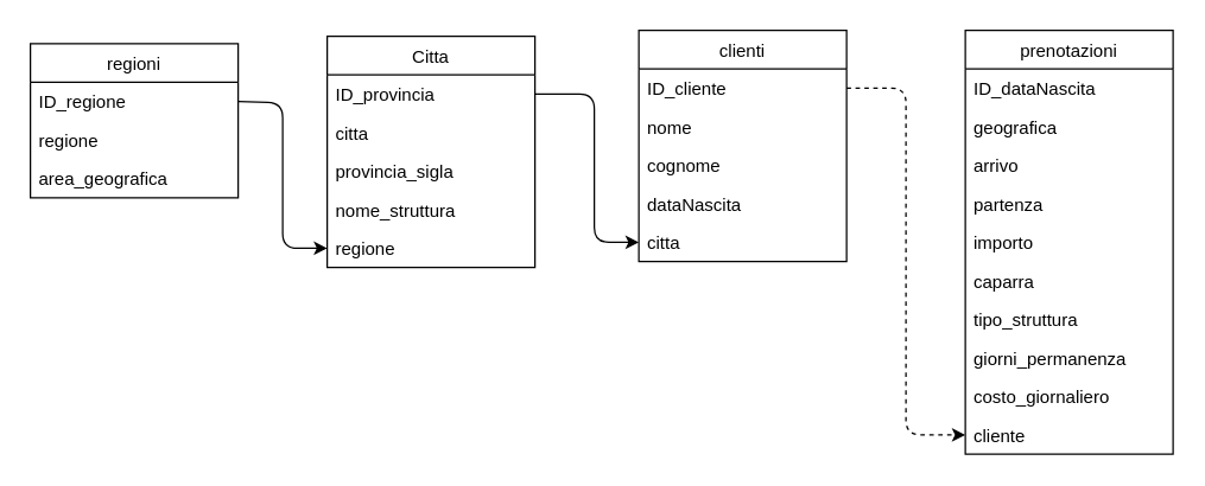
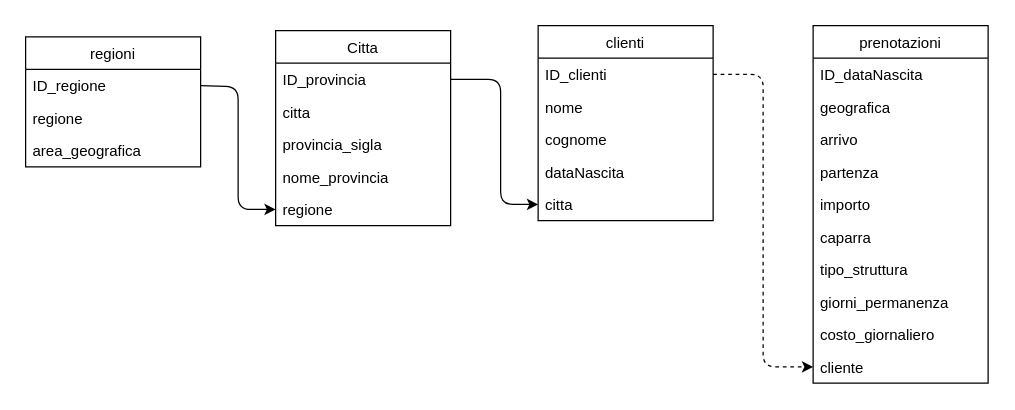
  <mxCell id="0" />
  <mxCell id="1" parent="0" />
  <mxCell id="2" value="regioni" style="swimlane;fontStyle=0;childLayout=stackLayout;horizontal=1;startSize=26;fillColor=none;horizontalStack=0;resizeParent=1;resizeParentMax=0;resizeLast=0;collapsible=1;marginBottom=0;" vertex="1" parent="1"><mxGeometry x="20" y="29" width="140" height="104" as="geometry" /></mxCell>
  <mxCell id="3" value="ID_regione" style="text;strokeColor=none;fillColor=none;align=left;verticalAlign=top;spacingLeft=4;spacingRight=4;overflow=hidden;rotatable=0;points=[[0,0.5],[1,0.5]];portConstraint=eastwest;" vertex="1" parent="2"><mxGeometry y="26" width="140" height="26" as="geometry" /></mxCell>
  <mxCell id="4" value="regione" style="text;strokeColor=none;fillColor=none;align=left;verticalAlign=top;spacingLeft=4;spacingRight=4;overflow=hidden;rotatable=0;points=[[0,0.5],[1,0.5]];portConstraint=eastwest;" vertex="1" parent="2"><mxGeometry y="52" width="140" height="26" as="geometry" /></mxCell>
  <mxCell id="5" value="area_geografica" style="text;strokeColor=none;fillColor=none;align=left;verticalAlign=top;spacingLeft=4;spacingRight=4;overflow=hidden;rotatable=0;points=[[0,0.5],[1,0.5]];portConstraint=eastwest;" vertex="1" parent="2"><mxGeometry y="78" width="140" height="26" as="geometry" /></mxCell>
  <mxCell id="6" value="clienti" style="swimlane;fontStyle=0;childLayout=stackLayout;horizontal=1;startSize=26;fillColor=none;horizontalStack=0;resizeParent=1;resizeParentMax=0;resizeLast=0;collapsible=1;marginBottom=0;" vertex="1" parent="1"><mxGeometry x="430" y="20" width="140" height="156" as="geometry" /></mxCell>
- <mxCell id="7" value="ID_cliente" style="text;strokeColor=none;fillColor=none;align=left;verticalAlign=top;spacingLeft=4;spacingRight=4;overflow=hidden;rotatable=0;points=[[0,0.5],[1,0.5]];portConstraint=eastwest;" vertex="1" parent="6"><mxGeometry y="26" width="140" height="26" as="geometry" /></mxCell>
+ <mxCell id="7" value="ID_clienti" style="text;strokeColor=none;fillColor=none;align=left;verticalAlign=top;spacingLeft=4;spacingRight=4;overflow=hidden;rotatable=0;points=[[0,0.5],[1,0.5]];portConstraint=eastwest;" vertex="1" parent="6"><mxGeometry y="26" width="140" height="26" as="geometry" /></mxCell>
  <mxCell id="8" value="nome" style="text;strokeColor=none;fillColor=none;align=left;verticalAlign=top;spacingLeft=4;spacingRight=4;overflow=hidden;rotatable=0;points=[[0,0.5],[1,0.5]];portConstraint=eastwest;" vertex="1" parent="6"><mxGeometry y="52" width="140" height="26" as="geometry" /></mxCell>
  <mxCell id="9" value="cognome" style="text;strokeColor=none;fillColor=none;align=left;verticalAlign=top;spacingLeft=4;spacingRight=4;overflow=hidden;rotatable=0;points=[[0,0.5],[1,0.5]];portConstraint=eastwest;" vertex="1" parent="6"><mxGeometry y="78" width="140" height="26" as="geometry" /></mxCell>
  <mxCell id="10" value="dataNascita" style="text;strokeColor=none;fillColor=none;align=left;verticalAlign=top;spacingLeft=4;spacingRight=4;overflow=hidden;rotatable=0;points=[[0,0.5],[1,0.5]];portConstraint=eastwest;" vertex="1" parent="6"><mxGeometry y="104" width="140" height="26" as="geometry" /></mxCell>
  <mxCell id="11" value="citta" style="text;strokeColor=none;fillColor=none;align=left;verticalAlign=top;spacingLeft=4;spacingRight=4;overflow=hidden;rotatable=0;points=[[0,0.5],[1,0.5]];portConstraint=eastwest;" vertex="1" parent="6"><mxGeometry y="130" width="140" height="26" as="geometry" /></mxCell>
  <mxCell id="12" value="prenotazioni" style="swimlane;fontStyle=0;childLayout=stackLayout;horizontal=1;startSize=26;fillColor=none;horizontalStack=0;resizeParent=1;resizeParentMax=0;resizeLast=0;collapsible=1;marginBottom=0;" vertex="1" parent="1"><mxGeometry x="650" y="20" width="140" height="286" as="geometry" /></mxCell>
  <mxCell id="13" value="ID_dataNascita" style="text;strokeColor=none;fillColor=none;align=left;verticalAlign=top;spacingLeft=4;spacingRight=4;overflow=hidden;rotatable=0;points=[[0,0.5],[1,0.5]];portConstraint=eastwest;" vertex="1" parent="12"><mxGeometry y="26" width="140" height="26" as="geometry" /></mxCell>
  <mxCell id="14" value="geografica" style="text;strokeColor=none;fillColor=none;align=left;verticalAlign=top;spacingLeft=4;spacingRight=4;overflow=hidden;rotatable=0;points=[[0,0.5],[1,0.5]];portConstraint=eastwest;" vertex="1" parent="12"><mxGeometry y="52" width="140" height="26" as="geometry" /></mxCell>
  <mxCell id="15" value="arrivo" style="text;strokeColor=none;fillColor=none;align=left;verticalAlign=top;spacingLeft=4;spacingRight=4;overflow=hidden;rotatable=0;points=[[0,0.5],[1,0.5]];portConstraint=eastwest;" vertex="1" parent="12"><mxGeometry y="78" width="140" height="26" as="geometry" /></mxCell>
  <mxCell id="16" value="partenza" style="text;strokeColor=none;fillColor=none;align=left;verticalAlign=top;spacingLeft=4;spacingRight=4;overflow=hidden;rotatable=0;points=[[0,0.5],[1,0.5]];portConstraint=eastwest;" vertex="1" parent="12"><mxGeometry y="104" width="140" height="26" as="geometry" /></mxCell>
  <mxCell id="17" value="importo" style="text;strokeColor=none;fillColor=none;align=left;verticalAlign=top;spacingLeft=4;spacingRight=4;overflow=hidden;rotatable=0;points=[[0,0.5],[1,0.5]];portConstraint=eastwest;" vertex="1" parent="12"><mxGeometry y="130" width="140" height="26" as="geometry" /></mxCell>
  <mxCell id="18" value="caparra" style="text;strokeColor=none;fillColor=none;align=left;verticalAlign=top;spacingLeft=4;spacingRight=4;overflow=hidden;rotatable=0;points=[[0,0.5],[1,0.5]];portConstraint=eastwest;" vertex="1" parent="12"><mxGeometry y="156" width="140" height="26" as="geometry" /></mxCell>
  <mxCell id="19" value="tipo_struttura" style="text;strokeColor=none;fillColor=none;align=left;verticalAlign=top;spacingLeft=4;spacingRight=4;overflow=hidden;rotatable=0;points=[[0,0.5],[1,0.5]];portConstraint=eastwest;" vertex="1" parent="12"><mxGeometry y="182" width="140" height="26" as="geometry" /></mxCell>
  <mxCell id="20" value="giorni_permanenza" style="text;strokeColor=none;fillColor=none;align=left;verticalAlign=top;spacingLeft=4;spacingRight=4;overflow=hidden;rotatable=0;points=[[0,0.5],[1,0.5]];portConstraint=eastwest;" vertex="1" parent="12"><mxGeometry y="208" width="140" height="26" as="geometry" /></mxCell>
  <mxCell id="21" value="costo_giornaliero" style="text;strokeColor=none;fillColor=none;align=left;verticalAlign=top;spacingLeft=4;spacingRight=4;overflow=hidden;rotatable=0;points=[[0,0.5],[1,0.5]];portConstraint=eastwest;" vertex="1" parent="12"><mxGeometry y="234" width="140" height="26" as="geometry" /></mxCell>
  <mxCell id="22" value="cliente" style="text;strokeColor=none;fillColor=none;align=left;verticalAlign=top;spacingLeft=4;spacingRight=4;overflow=hidden;rotatable=0;points=[[0,0.5],[1,0.5]];portConstraint=eastwest;" vertex="1" parent="12"><mxGeometry y="260" width="140" height="26" as="geometry" /></mxCell>
  <mxCell id="23" value="Citta" style="swimlane;fontStyle=0;childLayout=stackLayout;horizontal=1;startSize=26;fillColor=none;horizontalStack=0;resizeParent=1;resizeParentMax=0;resizeLast=0;collapsible=1;marginBottom=0;" vertex="1" parent="1"><mxGeometry x="220" y="24" width="140" height="156" as="geometry" /></mxCell>
  <mxCell id="24" value="ID_provincia" style="text;strokeColor=none;fillColor=none;align=left;verticalAlign=top;spacingLeft=4;spacingRight=4;overflow=hidden;rotatable=0;points=[[0,0.5],[1,0.5]];portConstraint=eastwest;" vertex="1" parent="23"><mxGeometry y="26" width="140" height="26" as="geometry" /></mxCell>
  <mxCell id="25" value="citta" style="text;strokeColor=none;fillColor=none;align=left;verticalAlign=top;spacingLeft=4;spacingRight=4;overflow=hidden;rotatable=0;points=[[0,0.5],[1,0.5]];portConstraint=eastwest;" vertex="1" parent="23"><mxGeometry y="52" width="140" height="26" as="geometry" /></mxCell>
  <mxCell id="26" value="provincia_sigla" style="text;strokeColor=none;fillColor=none;align=left;verticalAlign=top;spacingLeft=4;spacingRight=4;overflow=hidden;rotatable=0;points=[[0,0.5],[1,0.5]];portConstraint=eastwest;" vertex="1" parent="23"><mxGeometry y="78" width="140" height="26" as="geometry" /></mxCell>
- <mxCell id="27" value="nome_struttura" style="text;strokeColor=none;fillColor=none;align=left;verticalAlign=top;spacingLeft=4;spacingRight=4;overflow=hidden;rotatable=0;points=[[0,0.5],[1,0.5]];portConstraint=eastwest;" vertex="1" parent="23"><mxGeometry y="104" width="140" height="26" as="geometry" /></mxCell>
+ <mxCell id="27" value="nome_provincia" style="text;strokeColor=none;fillColor=none;align=left;verticalAlign=top;spacingLeft=4;spacingRight=4;overflow=hidden;rotatable=0;points=[[0,0.5],[1,0.5]];portConstraint=eastwest;" vertex="1" parent="23"><mxGeometry y="104" width="140" height="26" as="geometry" /></mxCell>
  <mxCell id="28" value="regione" style="text;strokeColor=none;fillColor=none;align=left;verticalAlign=top;spacingLeft=4;spacingRight=4;overflow=hidden;rotatable=0;points=[[0,0.5],[1,0.5]];portConstraint=eastwest;" vertex="1" parent="23"><mxGeometry y="130" width="140" height="26" as="geometry" /></mxCell>
  <mxCell id="29" value="" style="endArrow=classic;html=1;entryX=0;entryY=0.5;entryDx=0;entryDy=0;exitX=1;exitY=0.5;exitDx=0;exitDy=0;" edge="1" parent="1" source="3" target="28"><mxGeometry width="50" height="50" relative="1" as="geometry"><mxPoint x="90" y="379" as="sourcePoint" /><mxPoint x="140" y="329" as="targetPoint" /><Array as="points"><mxPoint x="190" y="69" /><mxPoint x="190" y="167" /></Array></mxGeometry></mxCell>
  <mxCell id="30" value="" style="endArrow=classic;html=1;exitX=1;exitY=0.5;exitDx=0;exitDy=0;entryX=0;entryY=0.5;entryDx=0;entryDy=0;" edge="1" parent="1" source="24" target="11"><mxGeometry width="50" height="50" relative="1" as="geometry"><mxPoint x="180" y="250" as="sourcePoint" /><mxPoint x="230" y="200" as="targetPoint" /><Array as="points"><mxPoint x="400" y="63" /><mxPoint x="400" y="163" /></Array></mxGeometry></mxCell>
  <mxCell id="31" value="" style="endArrow=classic;html=1;entryX=0;entryY=0.5;entryDx=0;entryDy=0;exitX=1;exitY=0.5;exitDx=0;exitDy=0;dashed=1;" edge="1" parent="1" source="7" target="22"><mxGeometry width="50" height="50" relative="1" as="geometry"><mxPoint x="180" y="380" as="sourcePoint" /><mxPoint x="230" y="330" as="targetPoint" /><Array as="points"><mxPoint x="610" y="59" /><mxPoint x="610" y="293" /></Array></mxGeometry></mxCell>
